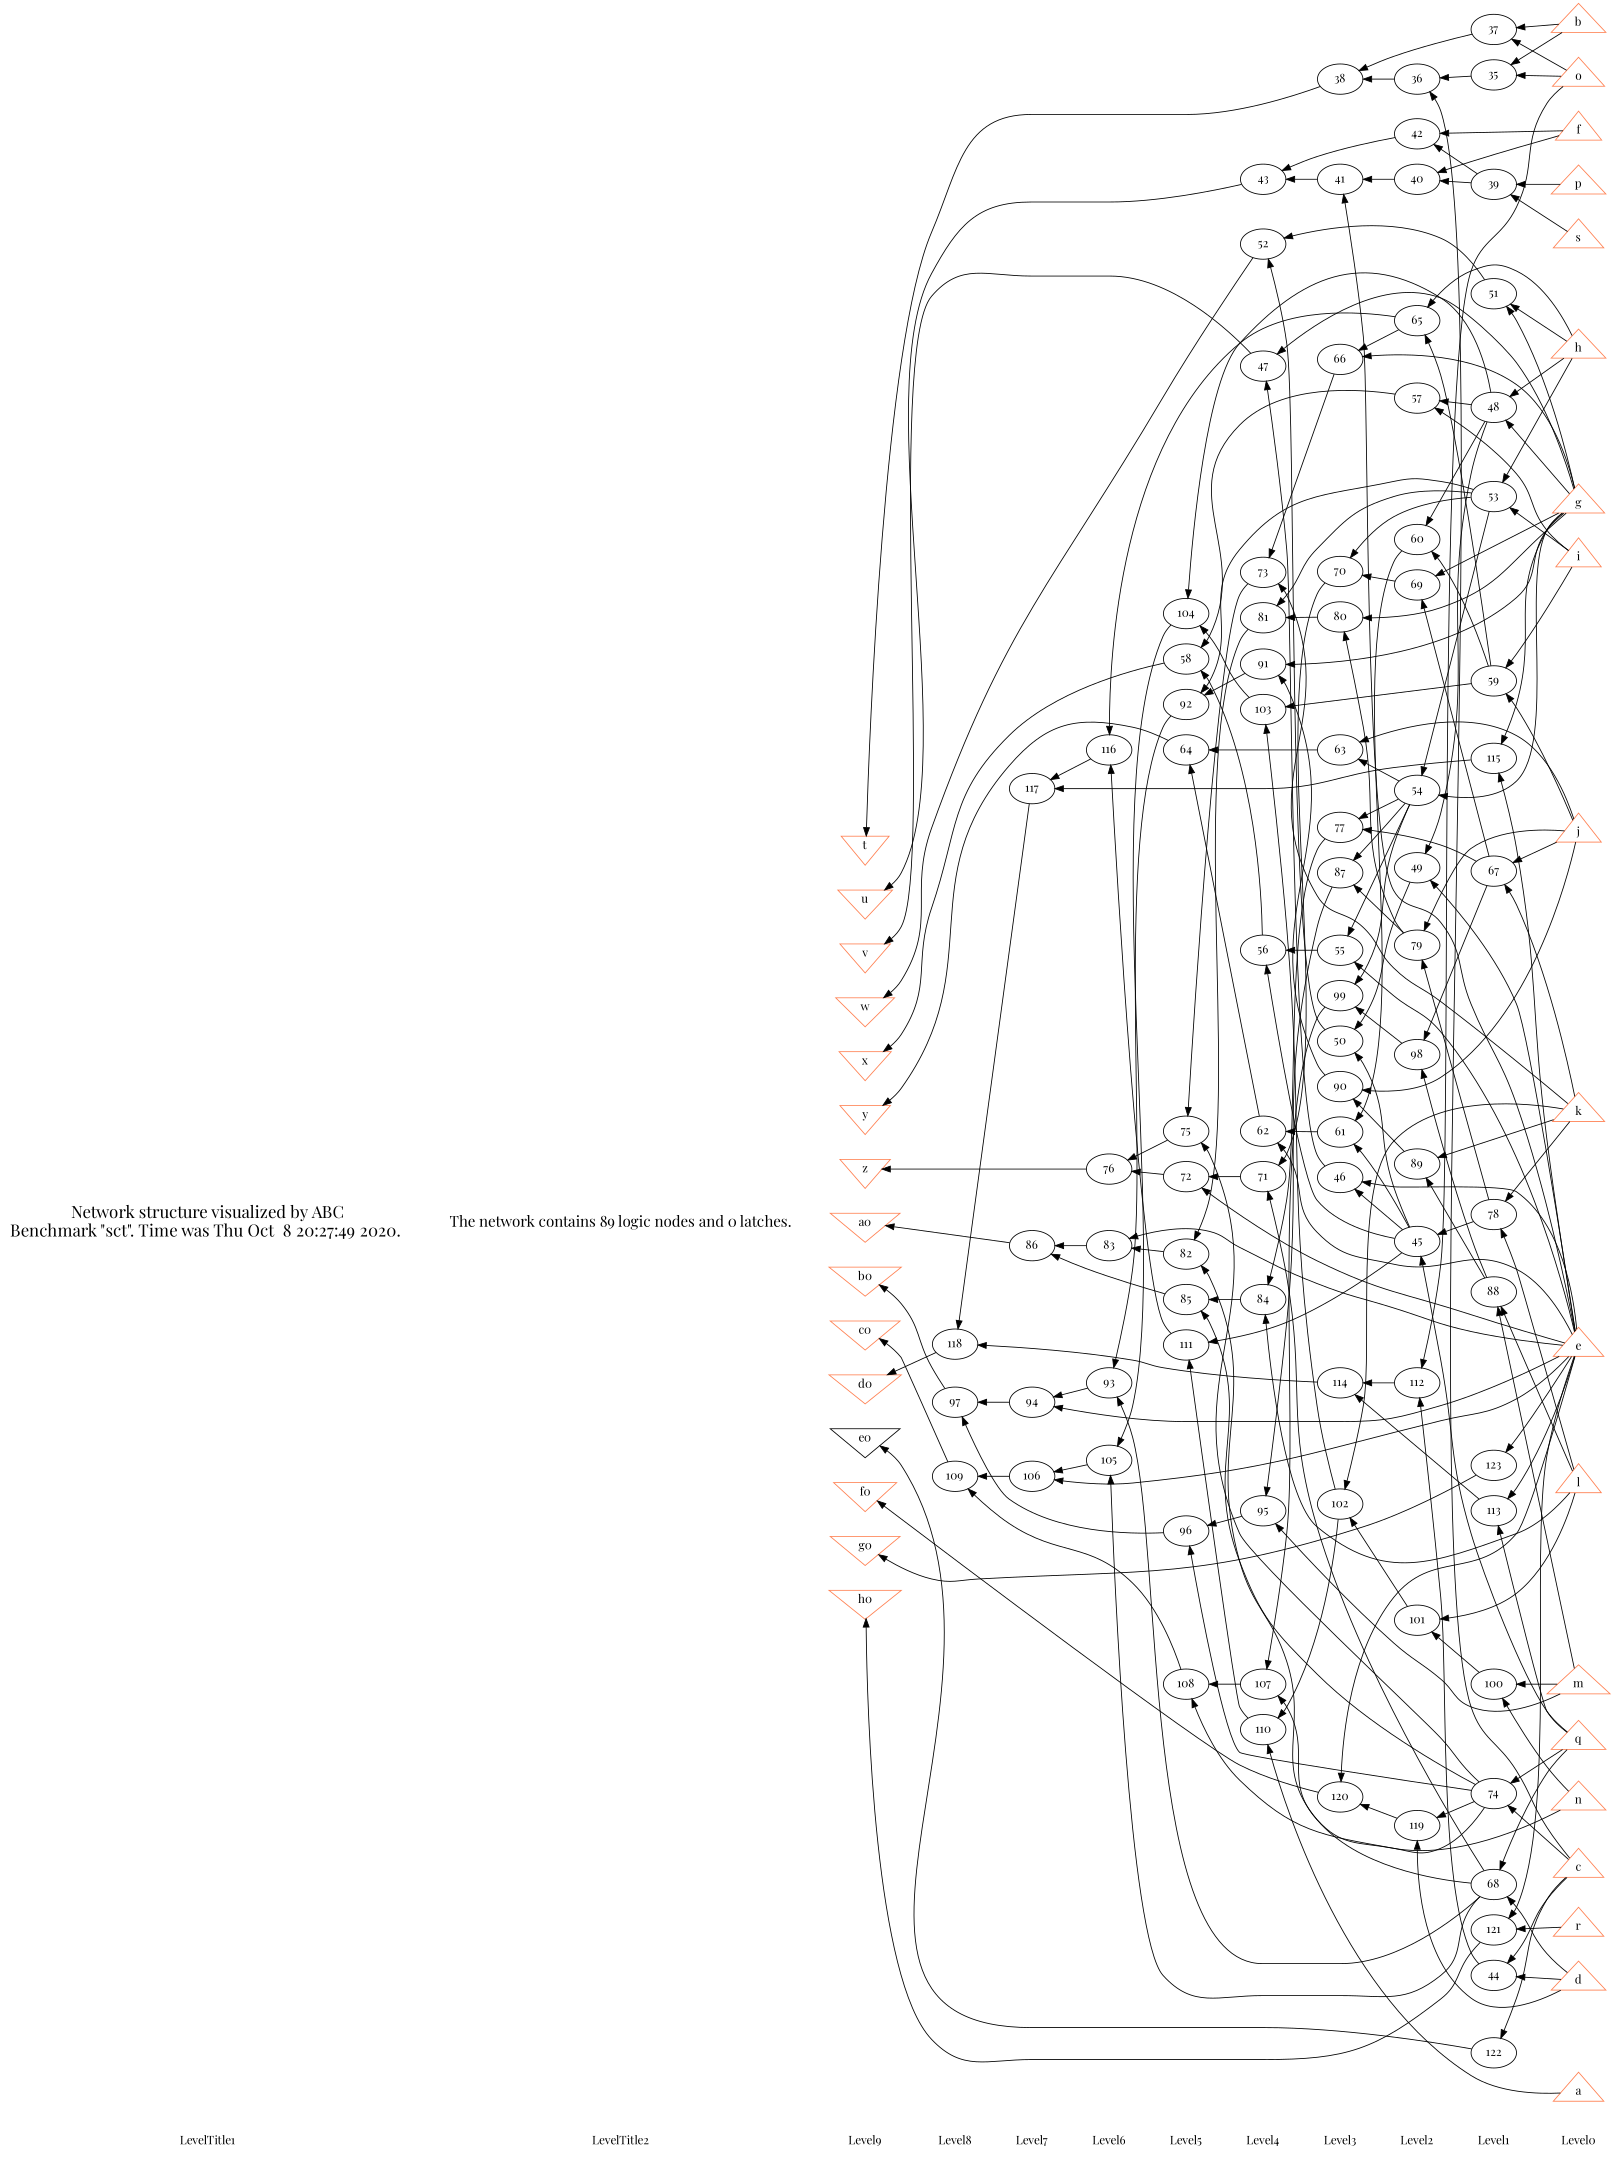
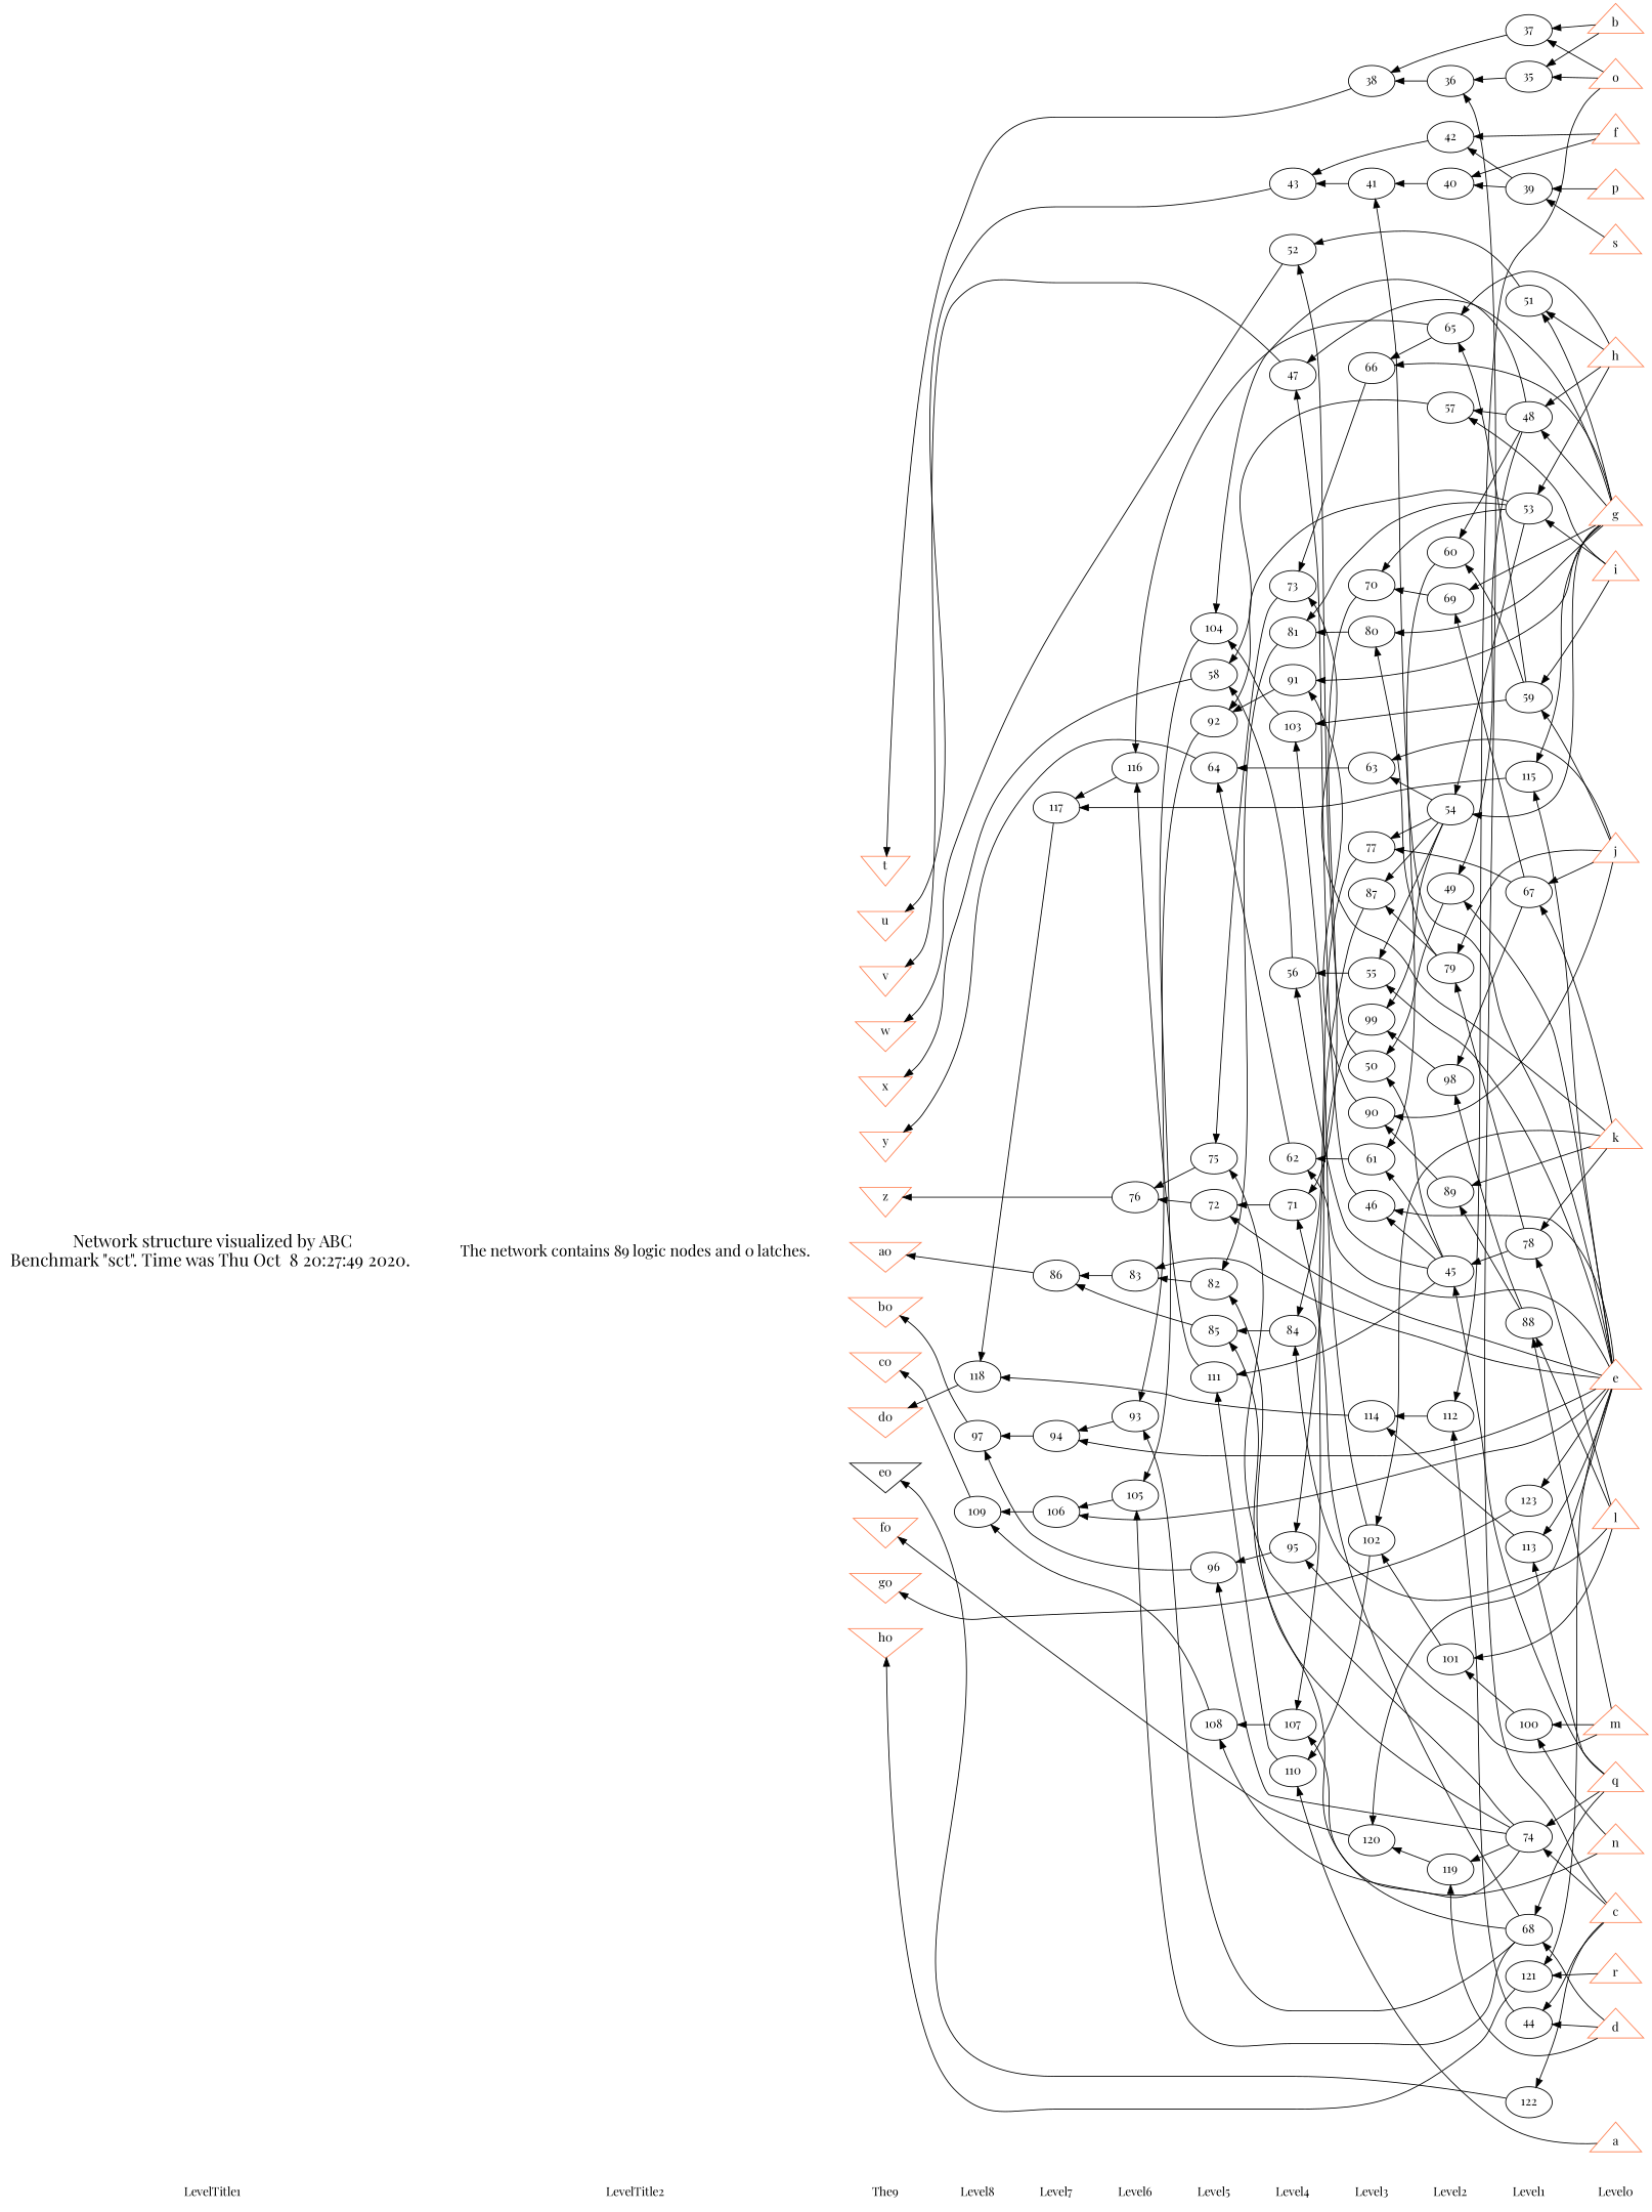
  digraph {
    fontname="Playfair Display"
    rankdir=LR
    node [fontname="Playfair Display" shape=ellipse]
    edge [dir=back fontname="Playfair Display" style=solid]
    LevelTitle1 [shape=plaintext]
    LevelTitle2 [shape=plaintext]
-   Level9 [shape=plaintext]
+   Level9 [shape=plaintext label=The9]
    Level8 [shape=plaintext]
    Level7 [shape=plaintext]
    Level6 [shape=plaintext]
    Level5 [shape=plaintext]
    Level4 [shape=plaintext]
    Level3 [shape=plaintext]
    Level2 [shape=plaintext]
    Level1 [shape=plaintext]
    Level0 [shape=plaintext]
    n13 [fontsize=20 label="Network structure visualized by ABC\nBenchmark \"sct\". Time was Thu Oct  8 20:27:49 2020. " shape=plaintext]
    n14 [fontsize=18 label="The network contains 89 logic nodes and 0 latches.\n" shape=plaintext]
    n15 [color=coral fillcolor=coral label=t shape=invtriangle]
    n16 [color=coral fillcolor=coral label=u shape=invtriangle]
    n17 [color=coral fillcolor=coral label=v shape=invtriangle]
    n18 [color=coral fillcolor=coral label=w shape=invtriangle]
    n19 [color=coral fillcolor=coral label=x shape=invtriangle]
    n20 [color=coral fillcolor=coral label=y shape=invtriangle]
    n21 [color=coral fillcolor=coral label=z shape=invtriangle]
    n22 [color=coral fillcolor=coral label=a0 shape=invtriangle]
    n23 [color=coral fillcolor=coral label=b0 shape=invtriangle]
    n24 [color=coral fillcolor=coral label=c0 shape=invtriangle]
    n25 [color=coral fillcolor=coral label=d0 shape=invtriangle]
    n26 [color=black fillcolor=coral label=e0 shape=invtriangle]
    n27 [color=coral fillcolor=coral label=f0 shape=invtriangle]
    n28 [color=coral fillcolor=coral label=g0 shape=invtriangle]
    n29 [color=coral fillcolor=coral label=h0 shape=invtriangle]
    n30 [label="97\n"]
    n31 [label="109\n"]
    n32 [label="118\n"]
    n33 [label="86\n"]
    n34 [label="94\n"]
    n35 [label="106\n"]
    n36 [label="117\n"]
    n37 [label="76\n"]
    n38 [label="83\n"]
    n39 [label="93\n"]
    n40 [label="105\n"]
    n41 [label="116\n"]
    n42 [label="58\n"]
    n43 [label="64\n"]
    n44 [label="72\n"]
    n45 [label="75\n"]
    n46 [label="82\n"]
    n47 [label="85\n"]
    n48 [label="92\n"]
    n49 [label="96\n"]
    n50 [label="104\n"]
    n51 [label="108\n"]
    n52 [label="111\n"]
    n53 [label="43\n"]
    n54 [label="47\n"]
    n55 [label="52\n"]
    n56 [label="56\n"]
    n57 [label="62\n"]
    n58 [label="71\n"]
    n59 [label="73\n"]
    n60 [label="81\n"]
    n61 [label="84\n"]
    n62 [label="91\n"]
    n63 [label="95\n"]
    n64 [label="103\n"]
    n65 [label="107\n"]
    n66 [label="110\n"]
    n67 [label="38\n"]
    n68 [label="41\n"]
    n69 [label="46\n"]
    n70 [label="50\n"]
    n71 [label="55\n"]
    n72 [label="61\n"]
    n73 [label="63\n"]
    n74 [label="66\n"]
    n75 [label="70\n"]
    n76 [label="77\n"]
    n77 [label="80\n"]
    n78 [label="87\n"]
    n79 [label="90\n"]
    n80 [label="99\n"]
    n81 [label="102\n"]
    n82 [label="114\n"]
    n83 [label="120\n"]
    n84 [label="36\n"]
    n85 [label="40\n"]
    n86 [label="42\n"]
    n87 [label="45\n"]
    n88 [label="49\n"]
    n89 [label="54\n"]
    n90 [label="57\n"]
    n91 [label="60\n"]
    n92 [label="65\n"]
    n93 [label="69\n"]
    n94 [label="79\n"]
    n95 [label="89\n"]
    n96 [label="98\n"]
    n97 [label="101\n"]
    n98 [label="112\n"]
    n99 [label="119\n"]
    n100 [label="35\n"]
    n101 [label="37\n"]
    n102 [label="39\n"]
    n103 [label="44\n"]
    n104 [label="48\n"]
    n105 [label="51\n"]
    n106 [label="53\n"]
    n107 [label="59\n"]
    n108 [label="67\n"]
    n109 [label="68\n"]
    n110 [label="74\n"]
    n111 [label="78\n"]
    n112 [label="88\n"]
    n113 [label="100\n"]
    n114 [label="113\n"]
    n115 [label="115\n"]
    n116 [label="121\n"]
    n117 [label="122\n"]
    n118 [label="123\n"]
    n119 [color=coral fillcolor=coral label=a shape=triangle]
    n120 [color=coral fillcolor=coral label=b shape=triangle]
    n121 [color=coral fillcolor=coral label=c shape=triangle]
    n122 [color=coral fillcolor=coral label=d shape=triangle]
    n123 [color=coral fillcolor=coral label=e shape=triangle]
    n124 [color=coral fillcolor=coral label=f shape=triangle]
    n125 [color=coral fillcolor=coral label=g shape=triangle]
    n126 [color=coral fillcolor=coral label=h shape=triangle]
    n127 [color=coral fillcolor=coral label=i shape=triangle]
    n128 [color=coral fillcolor=coral label=j shape=triangle]
    n129 [color=coral fillcolor=coral label=k shape=triangle]
    n130 [color=coral fillcolor=coral label=l shape=triangle]
    n131 [color=coral fillcolor=coral label=m shape=triangle]
    n132 [color=coral fillcolor=coral label=n shape=triangle]
    n133 [color=coral fillcolor=coral label=o shape=triangle]
    n134 [color=coral fillcolor=coral label=p shape=triangle]
    n135 [color=coral fillcolor=coral label=q shape=triangle]
    n136 [color=coral fillcolor=coral label=r shape=triangle]
    n137 [color=coral fillcolor=coral label=s shape=triangle]
    subgraph sub_1 {
      LevelTitle1
      LevelTitle2
      Level9
      Level8
      Level7
      Level6
      Level5
      Level4
      Level3
      Level2
      Level1
      Level0
    }
    subgraph sub_2 {
      rank=same
      LevelTitle1
      n13
    }
    subgraph sub_3 {
      rank=same
      LevelTitle2
      n14
    }
    subgraph sub_4 {
      rank=same
      Level9
      n15
      n16
      n17
      n18
      n19
      n20
      n21
      n22
      n23
      n24
      n25
      n26
      n27
      n28
      n29
    }
    subgraph sub_5 {
      rank=same
      Level8
      n30
      n31
      n32
    }
    subgraph sub_6 {
      rank=same
      Level7
      n33
      n34
      n35
      n36
    }
    subgraph sub_7 {
      rank=same
      Level6
      n37
      n38
      n39
      n40
      n41
    }
    subgraph sub_8 {
      rank=same
      Level5
      n42
      n43
      n44
      n45
      n46
      n47
      n48
      n49
      n50
      n51
      n52
    }
    subgraph sub_9 {
      rank=same
      Level4
      n53
      n54
      n55
      n56
      n57
      n58
      n59
      n60
      n61
      n62
      n63
      n64
      n65
      n66
    }
    subgraph sub_10 {
      rank=same
      Level3
      n67
      n68
      n69
      n70
      n71
      n72
      n73
      n74
      n75
      n76
      n77
      n78
      n79
      n80
      n81
      n82
      n83
    }
    subgraph sub_11 {
      rank=same
      Level2
      n84
      n85
      n86
      n87
      n88
      n89
      n90
      n91
      n92
      n93
      n94
      n95
      n96
      n97
      n98
      n99
    }
    subgraph sub_12 {
      rank=same
      Level1
      n100
      n101
      n102
      n103
      n104
      n105
      n106
      n107
      n108
      n109
      n110
      n111
      n112
      n113
      n114
      n115
      n116
      n117
      n118
    }
    subgraph sub_13 {
      rank=same
      Level0
      n119
      n120
      n121
      n122
      n123
      n124
      n125
      n126
      n127
      n128
      n129
      n130
      n131
      n132
      n133
      n134
      n135
      n136
      n137
    }
    LevelTitle1 -> LevelTitle2 [style=invis]
    LevelTitle2 -> Level9 [style=invis]
    Level9 -> Level8 [style=invis]
    Level8 -> Level7 [style=invis]
    Level7 -> Level6 [style=invis]
    Level6 -> Level5 [style=invis]
    Level5 -> Level4 [style=invis]
    Level4 -> Level3 [style=invis]
    Level3 -> Level2 [style=invis]
    Level2 -> Level1 [style=invis]
    Level1 -> Level0 [style=invis]
    n13 -> n14 [style=invis]
    n14 -> n15 [style=invis]
    n14 -> n16 [style=invis]
    n14 -> n17 [style=invis]
    n14 -> n18 [style=invis]
    n14 -> n19 [style=invis]
    n14 -> n20 [style=invis]
    n14 -> n21 [style=invis]
    n14 -> n22 [style=invis]
    n14 -> n23 [style=invis]
    n14 -> n24 [style=invis]
    n14 -> n25 [style=invis]
    n14 -> n26 [style=invis]
    n14 -> n27 [style=invis]
    n14 -> n28 [style=invis]
    n14 -> n29 [style=invis]
    n15 -> n16 [style=invis]
    n15 -> n67
    n16 -> n17 [style=invis]
    n16 -> n53
    n17 -> n18 [style=invis]
    n17 -> n54
    n18 -> n19 [style=invis]
    n18 -> n55
    n19 -> n20 [style=invis]
    n19 -> n42
    n20 -> n21 [style=invis]
    n20 -> n43
    n21 -> n22 [style=invis]
    n21 -> n37
    n22 -> n23 [style=invis]
    n22 -> n33
    n23 -> n24 [style=invis]
    n23 -> n30
    n24 -> n25 [style=invis]
    n24 -> n31
    n25 -> n26 [style=invis]
    n25 -> n32
    n26 -> n27 [style=invis]
    n26 -> n117
    n27 -> n28 [style=invis]
    n27 -> n83
    n28 -> n29 [style=invis]
    n28 -> n118
    n29 -> n116
    n30 -> n34
    n30 -> n49
    n31 -> n35
    n31 -> n51
    n32 -> n36
    n32 -> n82
    n33 -> n38
    n33 -> n47
    n34 -> n39
    n34 -> n123
    n35 -> n40
    n35 -> n123
    n36 -> n41
    n36 -> n115
    n37 -> n44
    n37 -> n45
    n38 -> n46
    n38 -> n123
    n39 -> n48
    n39 -> n109
    n40 -> n50
    n40 -> n109
    n41 -> n52
    n41 -> n92
    n42 -> n56
    n42 -> n90
    n43 -> n57
    n43 -> n73
    n44 -> n58
    n44 -> n123
    n45 -> n59
    n45 -> n110
    n46 -> n60
    n46 -> n109
    n47 -> n61
    n47 -> n110
    n48 -> n62
    n48 -> n106
    n49 -> n63
    n49 -> n110
    n50 -> n64
    n50 -> n104
    n51 -> n65
    n51 -> n110
    n52 -> n66
    n52 -> n87
    n53 -> n68
    n53 -> n86
    n54 -> n69
    n54 -> n125
    n55 -> n70
    n55 -> n105
    n56 -> n71
    n56 -> n87
    n57 -> n72
    n57 -> n123
    n58 -> n75
    n58 -> n109
    n59 -> n74
    n59 -> n129
    n60 -> n77
    n60 -> n106
    n61 -> n76
    n61 -> n130
    n62 -> n79
    n62 -> n125
    n63 -> n78
    n63 -> n131
    n64 -> n81
    n64 -> n107
    n65 -> n80
    n65 -> n132
    n66 -> n81
    n66 -> n119
    n67 -> n84
    n67 -> n101
    n68 -> n85
    n68 -> n123
    n69 -> n87
    n69 -> n123
    n70 -> n87
    n70 -> n88
    n71 -> n89
    n71 -> n123
    n72 -> n87
    n72 -> n91
    n73 -> n89
    n73 -> n128
    n74 -> n92
    n74 -> n125
    n75 -> n93
    n75 -> n106
    n76 -> n89
    n76 -> n108
    n77 -> n94
    n77 -> n125
    n78 -> n89
    n78 -> n94
    n79 -> n95
    n79 -> n128
    n80 -> n89
    n80 -> n96
    n81 -> n97
    n81 -> n129
    n82 -> n98
    n82 -> n114
    n83 -> n99
    n83 -> n123
    n84 -> n100
    n84 -> n121
    n85 -> n102
    n85 -> n124
    n86 -> n102
    n86 -> n124
    n87 -> n111
    n87 -> n135
    n88 -> n104
    n88 -> n123
    n89 -> n106
    n89 -> n125
    n90 -> n104
    n90 -> n127
    n91 -> n104
    n91 -> n107
    n92 -> n107
    n92 -> n126
    n93 -> n108
    n93 -> n125
    n94 -> n111
    n94 -> n128
    n95 -> n112
    n95 -> n129
    n96 -> n108
    n96 -> n112
    n97 -> n113
    n97 -> n130
    n98 -> n103
    n98 -> n133
    n99 -> n110
    n99 -> n122
    n100 -> n120
    n100 -> n133
    n101 -> n120
    n101 -> n133
    n102 -> n134
    n102 -> n137
    n103 -> n121
    n103 -> n122
    n104 -> n125
    n104 -> n126
    n105 -> n125
    n105 -> n126
    n106 -> n126
    n106 -> n127
    n107 -> n127
    n107 -> n128
    n108 -> n128
    n108 -> n129
    n109 -> n122
    n109 -> n135
    n110 -> n121
    n110 -> n135
    n111 -> n129
    n111 -> n130
    n112 -> n130
    n112 -> n131
    n113 -> n131
    n113 -> n132
    n114 -> n123
    n114 -> n135
    n115 -> n123
    n115 -> n125
    n116 -> n123
    n116 -> n136
    n117 -> n121
    n118 -> n123
  }
